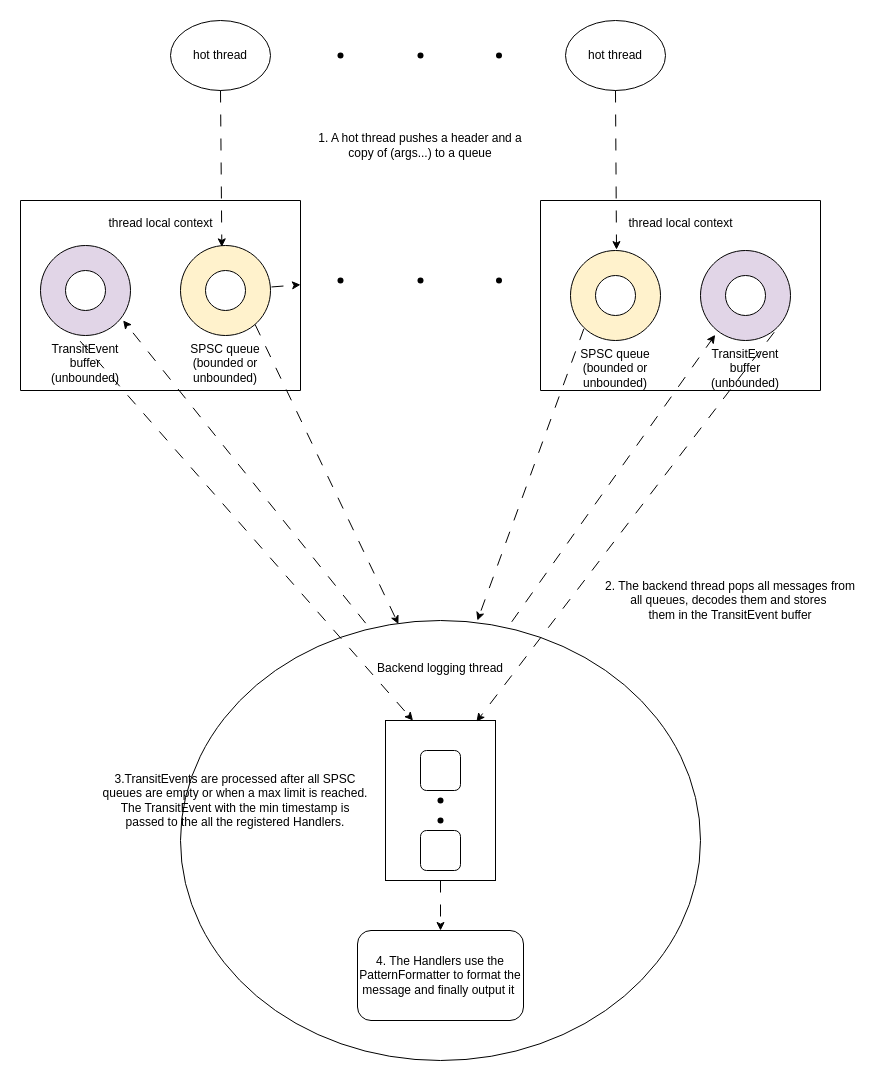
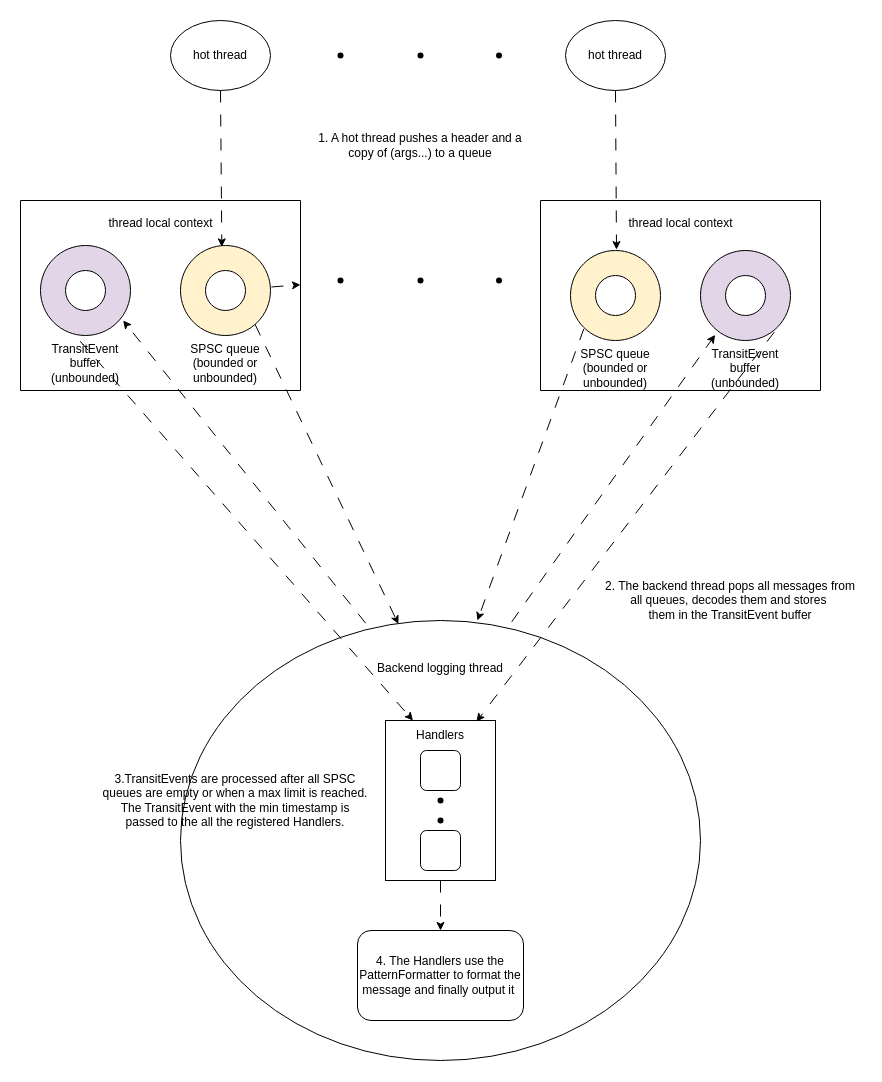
  <mxCell id="0" />
  <mxCell id="1" parent="0" />
  <mxCell id="2" value="hot thread" style="ellipse;whiteSpace=wrap;html=1;" vertex="1" parent="1"><mxGeometry x="170" y="20" width="100" height="70" as="geometry" /></mxCell>
  <mxCell id="3" value="hot thread" style="ellipse;whiteSpace=wrap;html=1;" vertex="1" parent="1"><mxGeometry x="565" y="20" width="100" height="70" as="geometry" /></mxCell>
  <mxCell id="4" value="" style="shape=waypoint;sketch=0;fillStyle=solid;size=6;pointerEvents=1;points=[];fillColor=none;resizable=0;rotatable=0;perimeter=centerPerimeter;snapToPoint=1;" vertex="1" parent="1"><mxGeometry x="410" y="45" width="20" height="20" as="geometry" /></mxCell>
  <mxCell id="5" value="" style="shape=waypoint;sketch=0;fillStyle=solid;size=6;pointerEvents=1;points=[];fillColor=none;resizable=0;rotatable=0;perimeter=centerPerimeter;snapToPoint=1;" vertex="1" parent="1"><mxGeometry x="488.5" y="45" width="20" height="20" as="geometry" /></mxCell>
  <mxCell id="6" value="" style="shape=waypoint;sketch=0;fillStyle=solid;size=6;pointerEvents=1;points=[];fillColor=none;resizable=0;rotatable=0;perimeter=centerPerimeter;snapToPoint=1;" vertex="1" parent="1"><mxGeometry x="330" y="45" width="20" height="20" as="geometry" /></mxCell>
  <mxCell id="7" value="thread local context&lt;br&gt;&lt;br&gt;&lt;br&gt;&lt;br&gt;&lt;br&gt;&lt;br&gt;&lt;br&gt;&lt;br&gt;&lt;br&gt;&lt;br&gt;&lt;br&gt;" style="verticalLabelPosition=middle;verticalAlign=middle;html=1;shape=mxgraph.basic.rect;fillColor2=none;strokeWidth=1;size=26.67;indent=5;labelPosition=center;align=center;" vertex="1" parent="1"><mxGeometry x="20" y="200" width="280" height="190" as="geometry" /></mxCell>
  <mxCell id="8" style="edgeStyle=none;rounded=0;orthogonalLoop=1;jettySize=auto;html=1;dashed=1;dashPattern=12 12;strokeColor=default;" edge="1" parent="1" source="9" target="7"><mxGeometry relative="1" as="geometry" /></mxCell>
  <mxCell id="9" value="SPSC queue&lt;br&gt;(bounded or unbounded)" style="verticalLabelPosition=bottom;verticalAlign=top;html=1;shape=mxgraph.basic.donut;dx=25;fillColor=#fff2cc;strokeColor=#000000;container=0;perimeterSpacing=1;labelPosition=center;align=center;whiteSpace=wrap;" vertex="1" parent="1"><mxGeometry x="180" y="245" width="90" height="90" as="geometry" /></mxCell>
  <mxCell id="10" value="" style="endArrow=classic;html=1;rounded=0;exitX=0.5;exitY=1;exitDx=0;exitDy=0;dashed=1;dashPattern=12 12;labelPosition=left;verticalLabelPosition=top;align=right;verticalAlign=bottom;entryX=0.46;entryY=0.026;entryDx=0;entryDy=0;entryPerimeter=0;" edge="1" parent="1" source="2" target="9"><mxGeometry width="50" height="50" relative="1" as="geometry"><mxPoint x="370" y="260" as="sourcePoint" /><mxPoint x="390" y="220" as="targetPoint" /></mxGeometry></mxCell>
  <mxCell id="11" value="TransitEvent buffer (unbounded)" style="verticalLabelPosition=bottom;verticalAlign=top;html=1;shape=mxgraph.basic.donut;dx=25;fillColor=#e1d5e7;strokeColor=#000000;container=0;shadow=0;perimeterSpacing=1;whiteSpace=wrap;" vertex="1" parent="1"><mxGeometry x="40" y="245" width="90" height="90" as="geometry" /></mxCell>
  <mxCell id="12" value="1. A hot thread pushes a header and a copy of (args...) to a queue" style="text;html=1;strokeColor=none;fillColor=none;align=center;verticalAlign=middle;whiteSpace=wrap;rounded=0;" vertex="1" parent="1"><mxGeometry x="315" y="130" width="210" height="30" as="geometry" /></mxCell>
  <mxCell id="13" value="Backend logging thread&lt;br&gt;&lt;br&gt;&lt;br&gt;&lt;br&gt;&lt;br&gt;&lt;br&gt;&lt;br&gt;&lt;br&gt;&lt;br&gt;&lt;br&gt;&lt;br&gt;&lt;br&gt;&lt;br&gt;&lt;br&gt;&lt;br&gt;&lt;br&gt;&lt;br&gt;&lt;br&gt;&lt;br&gt;&lt;br&gt;&lt;br&gt;&lt;br&gt;&lt;br&gt;&lt;br&gt;&lt;br&gt;" style="ellipse;whiteSpace=wrap;html=1;shadow=0;sketch=0;strokeColor=#000000;" vertex="1" parent="1"><mxGeometry x="180" y="620" width="520" height="440" as="geometry" /></mxCell>
  <mxCell id="14" value="thread local context&lt;br&gt;&lt;br&gt;&lt;br&gt;&lt;br&gt;&lt;br&gt;&lt;br&gt;&lt;br&gt;&lt;br&gt;&lt;br&gt;&lt;br&gt;&lt;br&gt;" style="verticalLabelPosition=middle;verticalAlign=middle;html=1;shape=mxgraph.basic.rect;fillColor2=none;strokeWidth=1;size=26.67;indent=5;labelPosition=center;align=center;" vertex="1" parent="1"><mxGeometry x="540" y="200" width="280" height="190" as="geometry" /></mxCell>
  <mxCell id="15" value="SPSC queue&lt;br&gt;(bounded or unbounded)" style="verticalLabelPosition=bottom;verticalAlign=top;html=1;shape=mxgraph.basic.donut;dx=25;fillColor=#fff2cc;strokeColor=#000000;container=0;perimeterSpacing=1;labelPosition=center;align=center;whiteSpace=wrap;" vertex="1" parent="1"><mxGeometry x="570" y="250" width="90" height="90" as="geometry" /></mxCell>
  <mxCell id="16" value="TransitEvent buffer (unbounded)" style="verticalLabelPosition=bottom;verticalAlign=top;html=1;shape=mxgraph.basic.donut;dx=25;fillColor=#e1d5e7;strokeColor=#000000;container=0;shadow=0;perimeterSpacing=1;whiteSpace=wrap;" vertex="1" parent="1"><mxGeometry x="700" y="250" width="90" height="90" as="geometry" /></mxCell>
  <mxCell id="17" value="" style="endArrow=classic;html=1;rounded=0;exitX=0.5;exitY=1;exitDx=0;exitDy=0;dashed=1;dashPattern=12 12;labelPosition=left;verticalLabelPosition=top;align=right;verticalAlign=bottom;entryX=0.511;entryY=0.001;entryDx=0;entryDy=0;entryPerimeter=0;" edge="1" parent="1" source="3" target="15"><mxGeometry width="50" height="50" relative="1" as="geometry"><mxPoint x="300" y="125" as="sourcePoint" /><mxPoint x="252.086" y="254" as="targetPoint" /></mxGeometry></mxCell>
  <mxCell id="18" value="" style="shape=waypoint;sketch=0;fillStyle=solid;size=6;pointerEvents=1;points=[];fillColor=none;resizable=0;rotatable=0;perimeter=centerPerimeter;snapToPoint=1;" vertex="1" parent="1"><mxGeometry x="410" y="270" width="20" height="20" as="geometry" /></mxCell>
  <mxCell id="19" value="" style="shape=waypoint;sketch=0;fillStyle=solid;size=6;pointerEvents=1;points=[];fillColor=none;resizable=0;rotatable=0;perimeter=centerPerimeter;snapToPoint=1;" vertex="1" parent="1"><mxGeometry x="488.5" y="270" width="20" height="20" as="geometry" /></mxCell>
  <mxCell id="20" value="" style="shape=waypoint;sketch=0;fillStyle=solid;size=6;pointerEvents=1;points=[];fillColor=none;resizable=0;rotatable=0;perimeter=centerPerimeter;snapToPoint=1;" vertex="1" parent="1"><mxGeometry x="330" y="270" width="20" height="20" as="geometry" /></mxCell>
  <mxCell id="21" value="2. The backend thread pops all messages from all queues, decodes them and stores&amp;nbsp;&lt;br&gt;them in the TransitEvent buffer" style="text;html=1;strokeColor=none;fillColor=none;align=center;verticalAlign=middle;whiteSpace=wrap;rounded=0;" vertex="1" parent="1"><mxGeometry x="600" y="580" width="260" height="40" as="geometry" /></mxCell>
  <mxCell id="22" value="" style="rounded=0;whiteSpace=wrap;html=1;shadow=0;sketch=0;strokeColor=#000000;" vertex="1" parent="1"><mxGeometry x="385" y="720" width="110" height="160" as="geometry" /></mxCell>
  <mxCell id="23" value="3.TransitEvents are processed after all SPSC queues are empty or when a max limit is reached. The TransitEvent with the min timestamp is passed to the all the registered Handlers." style="text;html=1;strokeColor=none;fillColor=none;align=center;verticalAlign=middle;whiteSpace=wrap;rounded=0;" vertex="1" parent="1"><mxGeometry x="100" y="755" width="270" height="90" as="geometry" /></mxCell>
  <mxCell id="24" value="" style="rounded=1;whiteSpace=wrap;html=1;shadow=0;sketch=0;strokeColor=#000000;" vertex="1" parent="1"><mxGeometry x="420" y="830" width="40" height="40" as="geometry" /></mxCell>
  <mxCell id="25" value="" style="rounded=1;whiteSpace=wrap;html=1;shadow=0;sketch=0;strokeColor=#000000;" vertex="1" parent="1"><mxGeometry x="420" y="750" width="40" height="40" as="geometry" /></mxCell>
  <mxCell id="26" value="" style="shape=waypoint;sketch=0;fillStyle=solid;size=6;pointerEvents=1;points=[];fillColor=none;resizable=0;rotatable=0;perimeter=centerPerimeter;snapToPoint=1;" vertex="1" parent="1"><mxGeometry x="430" y="790" width="20" height="20" as="geometry" /></mxCell>
  <mxCell id="27" value="" style="shape=waypoint;sketch=0;fillStyle=solid;size=6;pointerEvents=1;points=[];fillColor=none;resizable=0;rotatable=0;perimeter=centerPerimeter;snapToPoint=1;" vertex="1" parent="1"><mxGeometry x="430" y="810" width="20" height="20" as="geometry" /></mxCell>
+ <mxCell id="28" value="Handlers" style="text;html=1;strokeColor=none;fillColor=none;align=center;verticalAlign=middle;whiteSpace=wrap;rounded=0;" vertex="1" parent="1"><mxGeometry x="410" y="720" width="60" height="30" as="geometry" /></mxCell>
  <mxCell id="29" value="" style="endArrow=classic;html=1;rounded=0;dashed=1;dashPattern=12 12;strokeColor=default;exitX=0.822;exitY=0.87;exitDx=0;exitDy=0;exitPerimeter=0;entryX=0.419;entryY=0.008;entryDx=0;entryDy=0;entryPerimeter=0;" edge="1" parent="1" source="9" target="13"><mxGeometry width="50" height="50" relative="1" as="geometry"><mxPoint x="370" y="470" as="sourcePoint" /><mxPoint x="450" y="620" as="targetPoint" /></mxGeometry></mxCell>
  <mxCell id="30" value="" style="endArrow=classic;html=1;rounded=0;dashed=1;dashPattern=12 12;strokeColor=default;exitX=0.156;exitY=0.862;exitDx=0;exitDy=0;exitPerimeter=0;entryX=0.571;entryY=0;entryDx=0;entryDy=0;entryPerimeter=0;" edge="1" parent="1" source="15" target="13"><mxGeometry width="50" height="50" relative="1" as="geometry"><mxPoint x="233.988" y="346" as="sourcePoint" /><mxPoint x="510" y="620" as="targetPoint" /></mxGeometry></mxCell>
  <mxCell id="31" value="" style="endArrow=classic;html=1;rounded=0;dashed=1;dashPattern=12 12;strokeColor=default;entryX=0.909;entryY=0.826;entryDx=0;entryDy=0;entryPerimeter=0;exitX=0.356;exitY=0.006;exitDx=0;exitDy=0;exitPerimeter=0;" edge="1" parent="1" source="13" target="11"><mxGeometry width="50" height="50" relative="1" as="geometry"><mxPoint x="430" y="620" as="sourcePoint" /><mxPoint x="420" y="420" as="targetPoint" /></mxGeometry></mxCell>
  <mxCell id="32" value="" style="endArrow=classic;html=1;rounded=0;dashed=1;dashPattern=12 12;strokeColor=default;entryX=0.17;entryY=0.928;entryDx=0;entryDy=0;entryPerimeter=0;exitX=0.637;exitY=0.003;exitDx=0;exitDy=0;exitPerimeter=0;" edge="1" parent="1" source="13" target="16"><mxGeometry width="50" height="50" relative="1" as="geometry"><mxPoint x="480" y="610" as="sourcePoint" /><mxPoint x="132.628" y="329.992" as="targetPoint" /></mxGeometry></mxCell>
  <mxCell id="33" value="" style="endArrow=classic;html=1;rounded=0;dashed=1;dashPattern=12 12;strokeColor=default;exitX=0.442;exitY=1.051;exitDx=0;exitDy=0;exitPerimeter=0;entryX=0.25;entryY=0;entryDx=0;entryDy=0;" edge="1" parent="1" source="11" target="22"><mxGeometry width="50" height="50" relative="1" as="geometry"><mxPoint x="264.624" y="334.04" as="sourcePoint" /><mxPoint x="400" y="780" as="targetPoint" /></mxGeometry></mxCell>
  <mxCell id="34" value="" style="endArrow=classic;html=1;rounded=0;dashed=1;dashPattern=12 12;strokeColor=default;exitX=0.812;exitY=0.899;exitDx=0;exitDy=0;exitPerimeter=0;entryX=0.827;entryY=0.007;entryDx=0;entryDy=0;entryPerimeter=0;" edge="1" parent="1" source="16" target="22"><mxGeometry width="50" height="50" relative="1" as="geometry"><mxPoint x="89.664" y="350.692" as="sourcePoint" /><mxPoint x="420" y="780" as="targetPoint" /></mxGeometry></mxCell>
  <mxCell id="35" value="" style="endArrow=classic;html=1;rounded=0;dashed=1;dashPattern=12 12;strokeColor=default;exitX=0.5;exitY=1;exitDx=0;exitDy=0;" edge="1" parent="1" source="22" target="36"><mxGeometry width="50" height="50" relative="1" as="geometry"><mxPoint x="370" y="720" as="sourcePoint" /><mxPoint x="414" y="990" as="targetPoint" /></mxGeometry></mxCell>
  <mxCell id="36" value="4. The Handlers use the PatternFormatter to format the message and finally output it&amp;nbsp;" style="rounded=1;whiteSpace=wrap;html=1;shadow=0;sketch=0;strokeColor=#000000;" vertex="1" parent="1"><mxGeometry x="357" y="930" width="166" height="90" as="geometry" /></mxCell>
